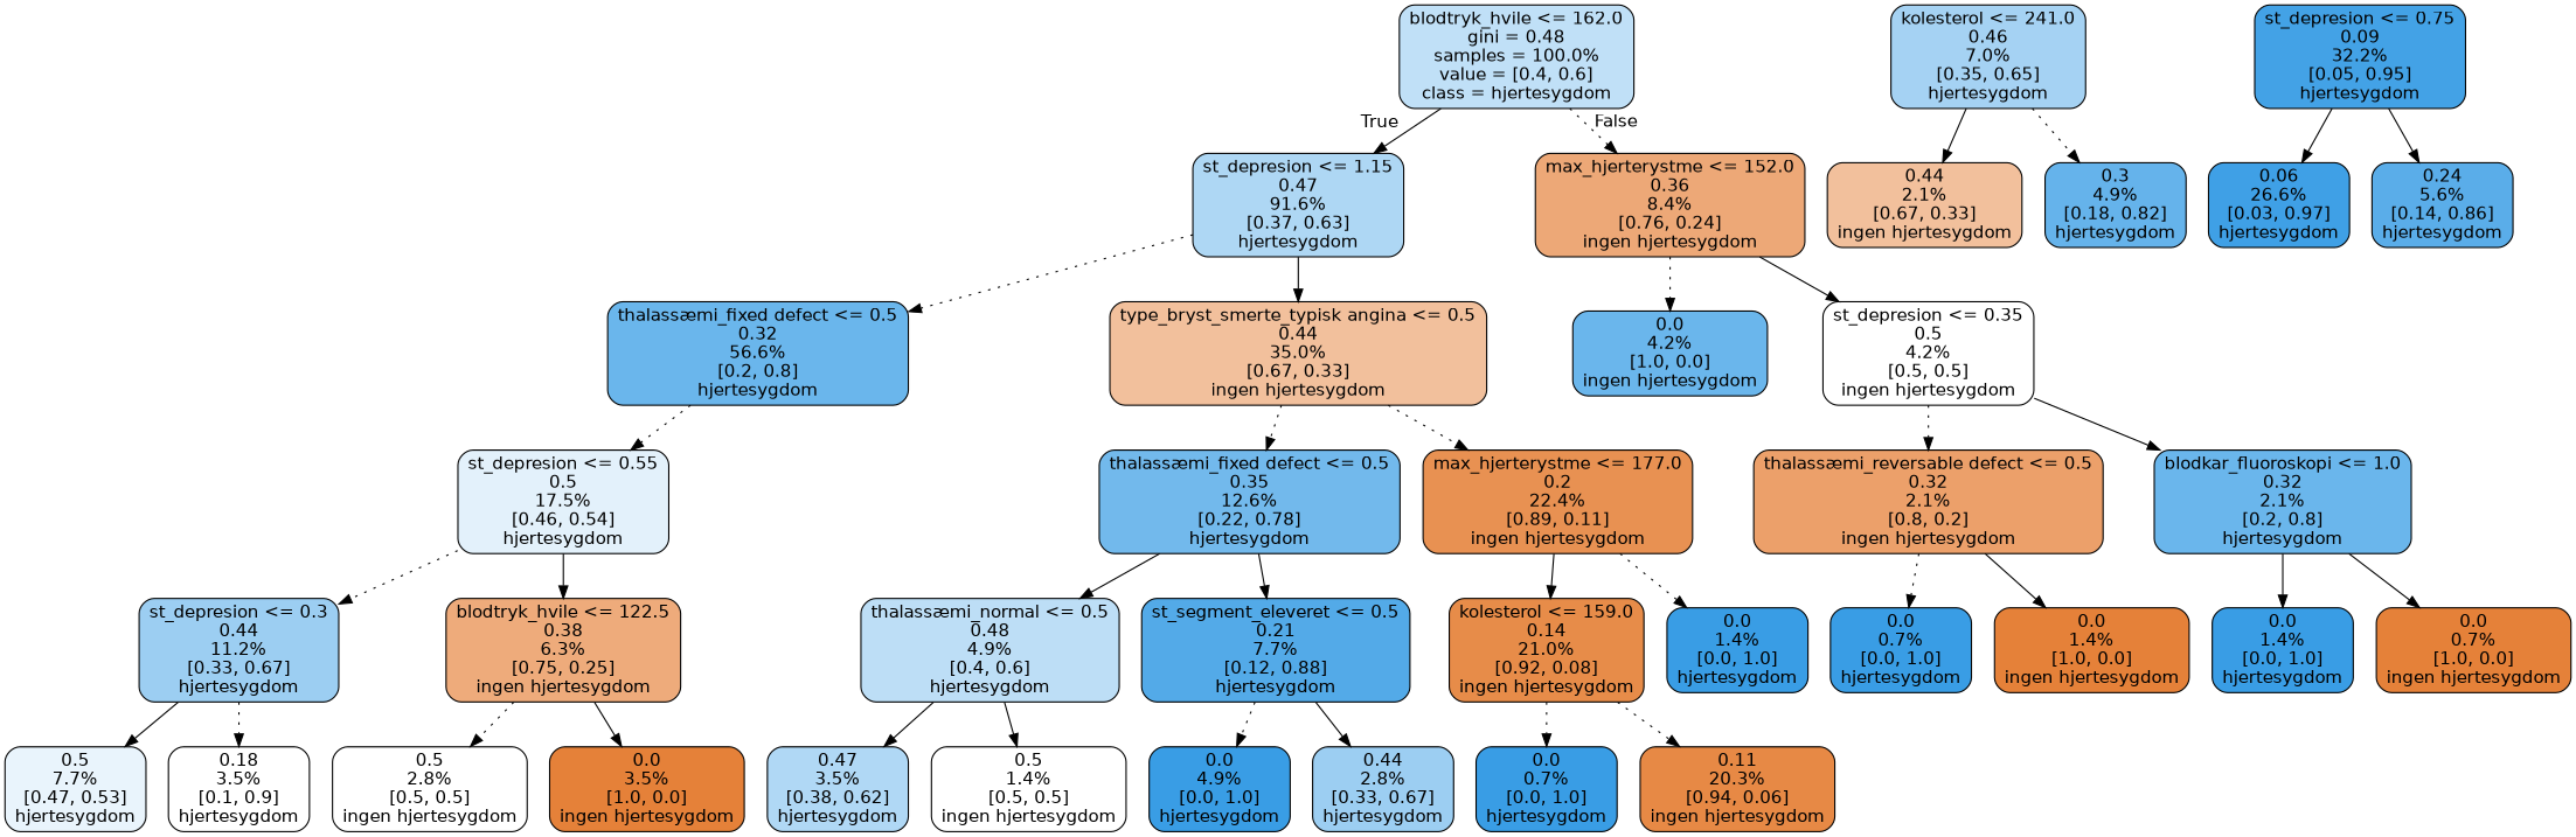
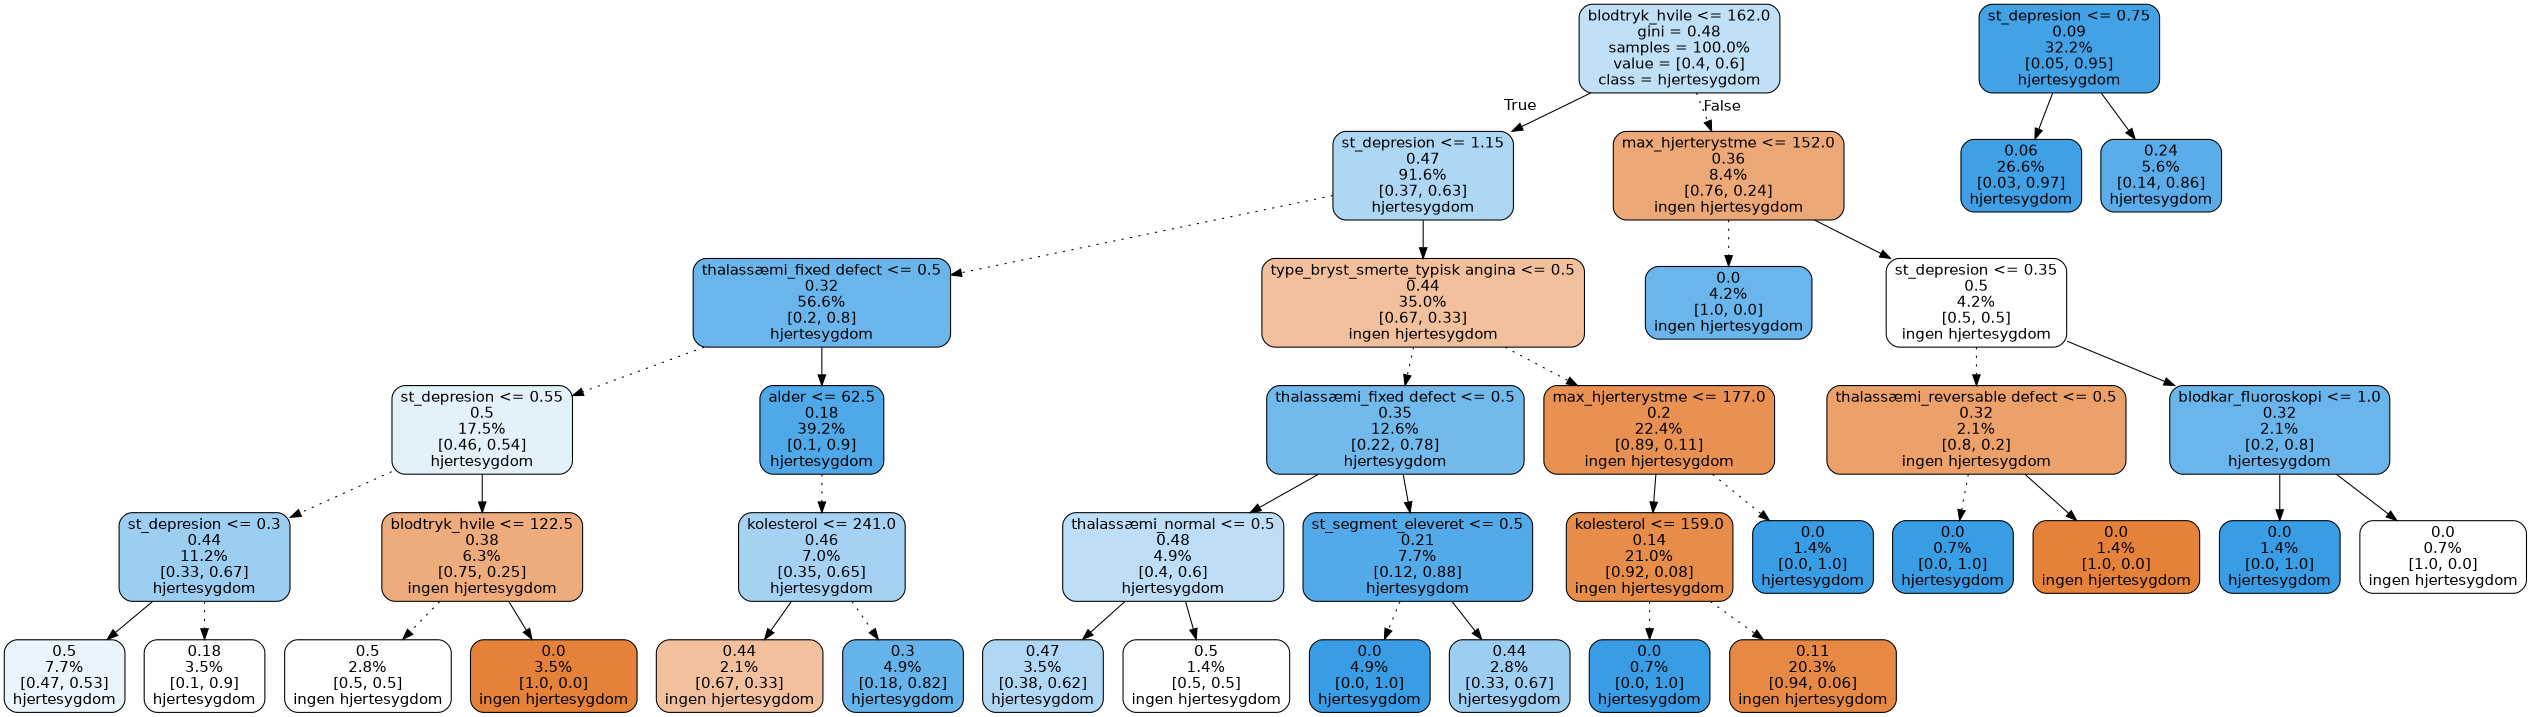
  digraph {
    node [color=black fillcolor="#399de5" fontname=helvetica shape=box style="filled, rounded"]
    edge [fontname=helvetica style=solid]
    n1 [fillcolor="#c0e0f7" label="blodtryk_hvile <= 162.0\ngini = 0.48\nsamples = 100.0%\nvalue = [0.4, 0.6]\nclass = hjertesygdom"]
    n2 [fillcolor="#aed7f4" label="st_depresion <= 1.15\n0.47\n91.6%\n[0.37, 0.63]\nhjertesygdom"]
    n3 [fillcolor="#eda877" label="max_hjerterystme <= 152.0\n0.36\n8.4%\n[0.76, 0.24]\ningen hjertesygdom"]
    n4 [fillcolor="#6ab6ec" label="thalassæmi_fixed defect <= 0.5\n0.32\n56.6%\n[0.2, 0.8]\nhjertesygdom"]
    n5 [fillcolor="#f2c09c" label="type_bryst_smerte_typisk angina <= 0.5\n0.44\n35.0%\n[0.67, 0.33]\ningen hjertesygdom"]
    n6 [fillcolor="#6ab6ec" label="0.0\n4.2%\n[1.0, 0.0]\ningen hjertesygdom"]
    n7 [fillcolor="#ffffff" label="st_depresion <= 0.35\n0.5\n4.2%\n[0.5, 0.5]\ningen hjertesygdom"]
    n8 [fillcolor="#e3f1fb" label="st_depresion <= 0.55\n0.5\n17.5%\n[0.46, 0.54]\nhjertesygdom"]
+   n9 [fillcolor="#4fa8e8" label="alder <= 62.5\n0.18\n39.2%\n[0.1, 0.9]\nhjertesygdom"]
    n10 [fillcolor="#72b9ec" label="thalassæmi_fixed defect <= 0.5\n0.35\n12.6%\n[0.22, 0.78]\nhjertesygdom"]
    n11 [fillcolor="#e89152" label="max_hjerterystme <= 177.0\n0.2\n22.4%\n[0.89, 0.11]\ningen hjertesygdom"]
    n12 [fillcolor="#9ccef2" label="st_depresion <= 0.3\n0.44\n11.2%\n[0.33, 0.67]\nhjertesygdom"]
    n13 [fillcolor="#eeab7b" label="blodtryk_hvile <= 122.5\n0.38\n6.3%\n[0.75, 0.25]\ningen hjertesygdom"]
    n14 [fillcolor="#a5d2f3" label="kolesterol <= 241.0\n0.46\n7.0%\n[0.35, 0.65]\nhjertesygdom"]
    n15 [fillcolor="#e9f4fc" label="0.5\n7.7%\n[0.47, 0.53]\nhjertesygdom"]
    n16 [fillcolor="#ffffff" label="0.18\n3.5%\n[0.1, 0.9]\nhjertesygdom"]
    n17 [fillcolor="#ffffff" label="0.5\n2.8%\n[0.5, 0.5]\ningen hjertesygdom"]
    n18 [fillcolor="#e58139" label="0.0\n3.5%\n[1.0, 0.0]\ningen hjertesygdom"]
    n19 [fillcolor="#43a2e6" label="st_depresion <= 0.75\n0.09\n32.2%\n[0.05, 0.95]\nhjertesygdom"]
    n20 [fillcolor="#3fa0e6" label="0.06\n26.6%\n[0.03, 0.97]\nhjertesygdom"]
    n21 [fillcolor="#5aade9" label="0.24\n5.6%\n[0.14, 0.86]\nhjertesygdom"]
    n22 [fillcolor="#f2c09c" label="0.44\n2.1%\n[0.67, 0.33]\ningen hjertesygdom"]
    n23 [fillcolor="#65b3eb" label="0.3\n4.9%\n[0.18, 0.82]\nhjertesygdom"]
    n24 [fillcolor="#bddef6" label="thalassæmi_normal <= 0.5\n0.48\n4.9%\n[0.4, 0.6]\nhjertesygdom"]
    n25 [fillcolor="#53aae8" label="st_segment_eleveret <= 0.5\n0.21\n7.7%\n[0.12, 0.88]\nhjertesygdom"]
    n26 [fillcolor="#e78c49" label="kolesterol <= 159.0\n0.14\n21.0%\n[0.92, 0.08]\ningen hjertesygdom"]
    n27 [label="0.0\n1.4%\n[0.0, 1.0]\nhjertesygdom"]
    n28 [fillcolor="#b0d8f5" label="0.47\n3.5%\n[0.38, 0.62]\nhjertesygdom"]
    n29 [fillcolor="#ffffff" label="0.5\n1.4%\n[0.5, 0.5]\ningen hjertesygdom"]
    n30 [label="0.0\n4.9%\n[0.0, 1.0]\nhjertesygdom"]
    n31 [fillcolor="#9ccef2" label="0.44\n2.8%\n[0.33, 0.67]\nhjertesygdom"]
    n32 [label="0.0\n0.7%\n[0.0, 1.0]\nhjertesygdom"]
    n33 [fillcolor="#e78945" label="0.11\n20.3%\n[0.94, 0.06]\ningen hjertesygdom"]
    n34 [fillcolor="#eca06a" label="thalassæmi_reversable defect <= 0.5\n0.32\n2.1%\n[0.8, 0.2]\ningen hjertesygdom"]
    n35 [fillcolor="#6ab6ec" label="blodkar_fluoroskopi <= 1.0\n0.32\n2.1%\n[0.2, 0.8]\nhjertesygdom"]
    n36 [label="0.0\n0.7%\n[0.0, 1.0]\nhjertesygdom"]
    n37 [fillcolor="#e58139" label="0.0\n1.4%\n[1.0, 0.0]\ningen hjertesygdom"]
    n38 [label="0.0\n1.4%\n[0.0, 1.0]\nhjertesygdom"]
-   n39 [fillcolor="#e58139" label="0.0\n0.7%\n[1.0, 0.0]\ningen hjertesygdom"]
+   n39 [fillcolor="#ffffff" label="0.0\n0.7%\n[1.0, 0.0]\ningen hjertesygdom"]
    n1 -> n2 [headlabel=True labelangle=45 labeldistance=2.5]
    n1 -> n3 [headlabel=False labelangle=-45 labeldistance=2.5 style=dotted]
    n2 -> n4 [style=dotted]
    n2 -> n5
    n3 -> n6 [style=dotted]
    n3 -> n7
    n4 -> n8 [style=dotted]
+   n4 -> n9
    n5 -> n10 [style=dotted]
    n5 -> n11 [style=dotted]
    n7 -> n34 [style=dotted]
    n7 -> n35
    n8 -> n12 [style=dotted]
    n8 -> n13
+   n9 -> n14 [style=dotted]
    n10 -> n24
    n10 -> n25
    n11 -> n26
    n11 -> n27 [style=dotted]
    n12 -> n15
    n12 -> n16 [style=dotted]
    n13 -> n17 [style=dotted]
    n13 -> n18
    n14 -> n22
    n14 -> n23 [style=dotted]
    n19 -> n20
    n19 -> n21
    n24 -> n28
    n24 -> n29
    n25 -> n30 [style=dotted]
    n25 -> n31
    n26 -> n32 [style=dotted]
    n26 -> n33 [style=dotted]
    n34 -> n36 [style=dotted]
    n34 -> n37
    n35 -> n38
    n35 -> n39
  }
